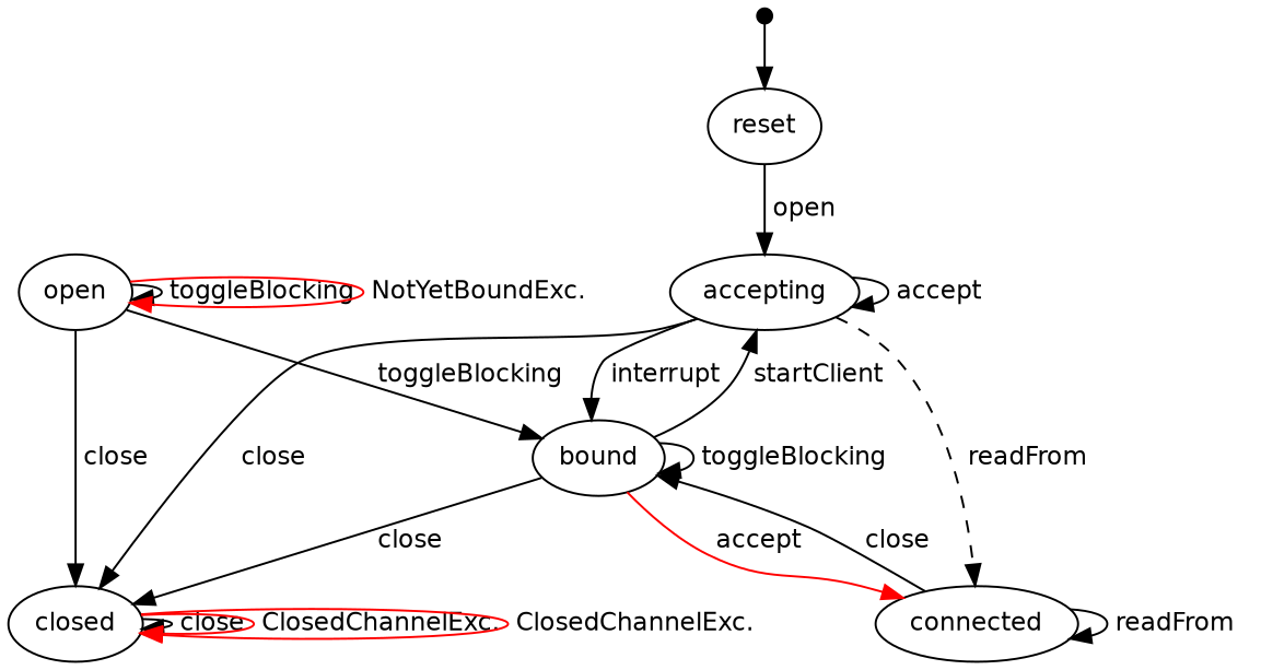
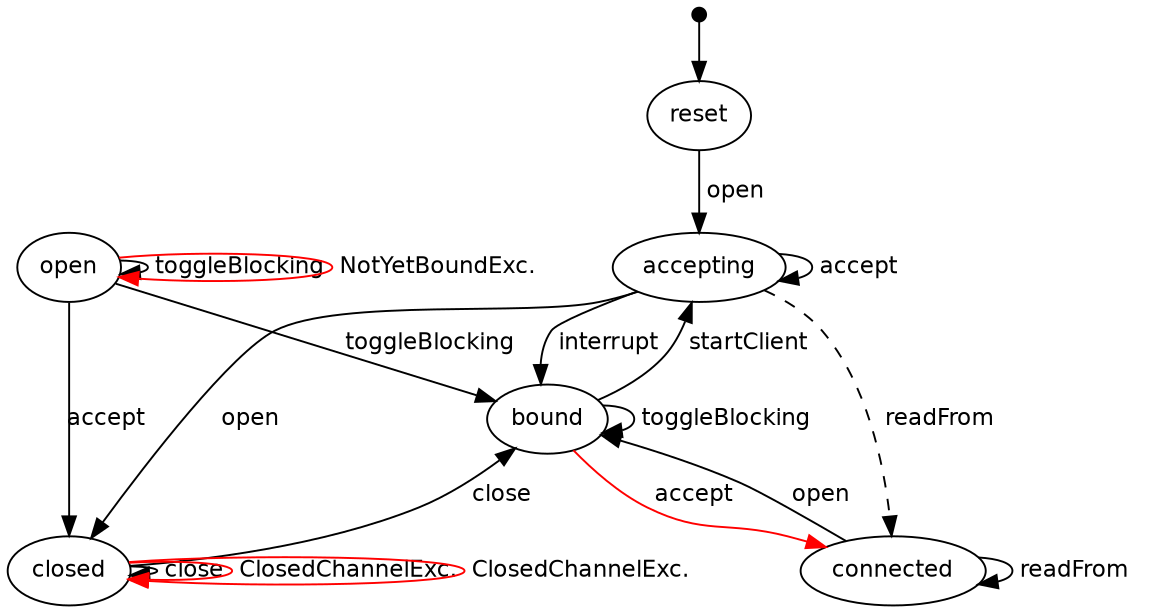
  digraph {
    nodesep=0.2
    rankdir=TB
    ranksep=0.4
    node [fontname=Helvetica fontsize=12.0 margin=0.07]
    edge [fontname=Helvetica fontsize=12.0 margin=0.05]
    "" [height=0.1 shape=point]
    reset
    accepting
    open
    bound
    closed
    connected
    "" -> reset
    reset -> accepting [label=" open "]
    accepting -> accepting [label=" accept "]
    accepting -> bound [label=" interrupt "]
-   accepting -> closed [label=" close "]
+   accepting -> closed [label=" open "]
    accepting -> connected [label=" readFrom " style=dashed]
    open -> open [label=" toggleBlocking "]
    open -> open [color=red label=" NotYetBoundExc. "]
    open -> bound [label=" toggleBlocking "]
-   open -> closed [label=" close "]
+   open -> closed [label=" accept "]
    bound -> accepting [label=" startClient "]
    bound -> bound [label=" toggleBlocking "]
-   bound -> closed [label=" close "]
+   closed -> bound [label=" close "]
    bound -> connected [color=red label=" accept "]
    closed -> closed [label=" close "]
    closed -> closed [color=red label=" ClosedChannelExc. "]
    closed -> closed [color=red label=" ClosedChannelExc. "]
-   connected -> bound [label=" close "]
+   connected -> bound [label=" open "]
    connected -> connected [label=" readFrom "]
  }
